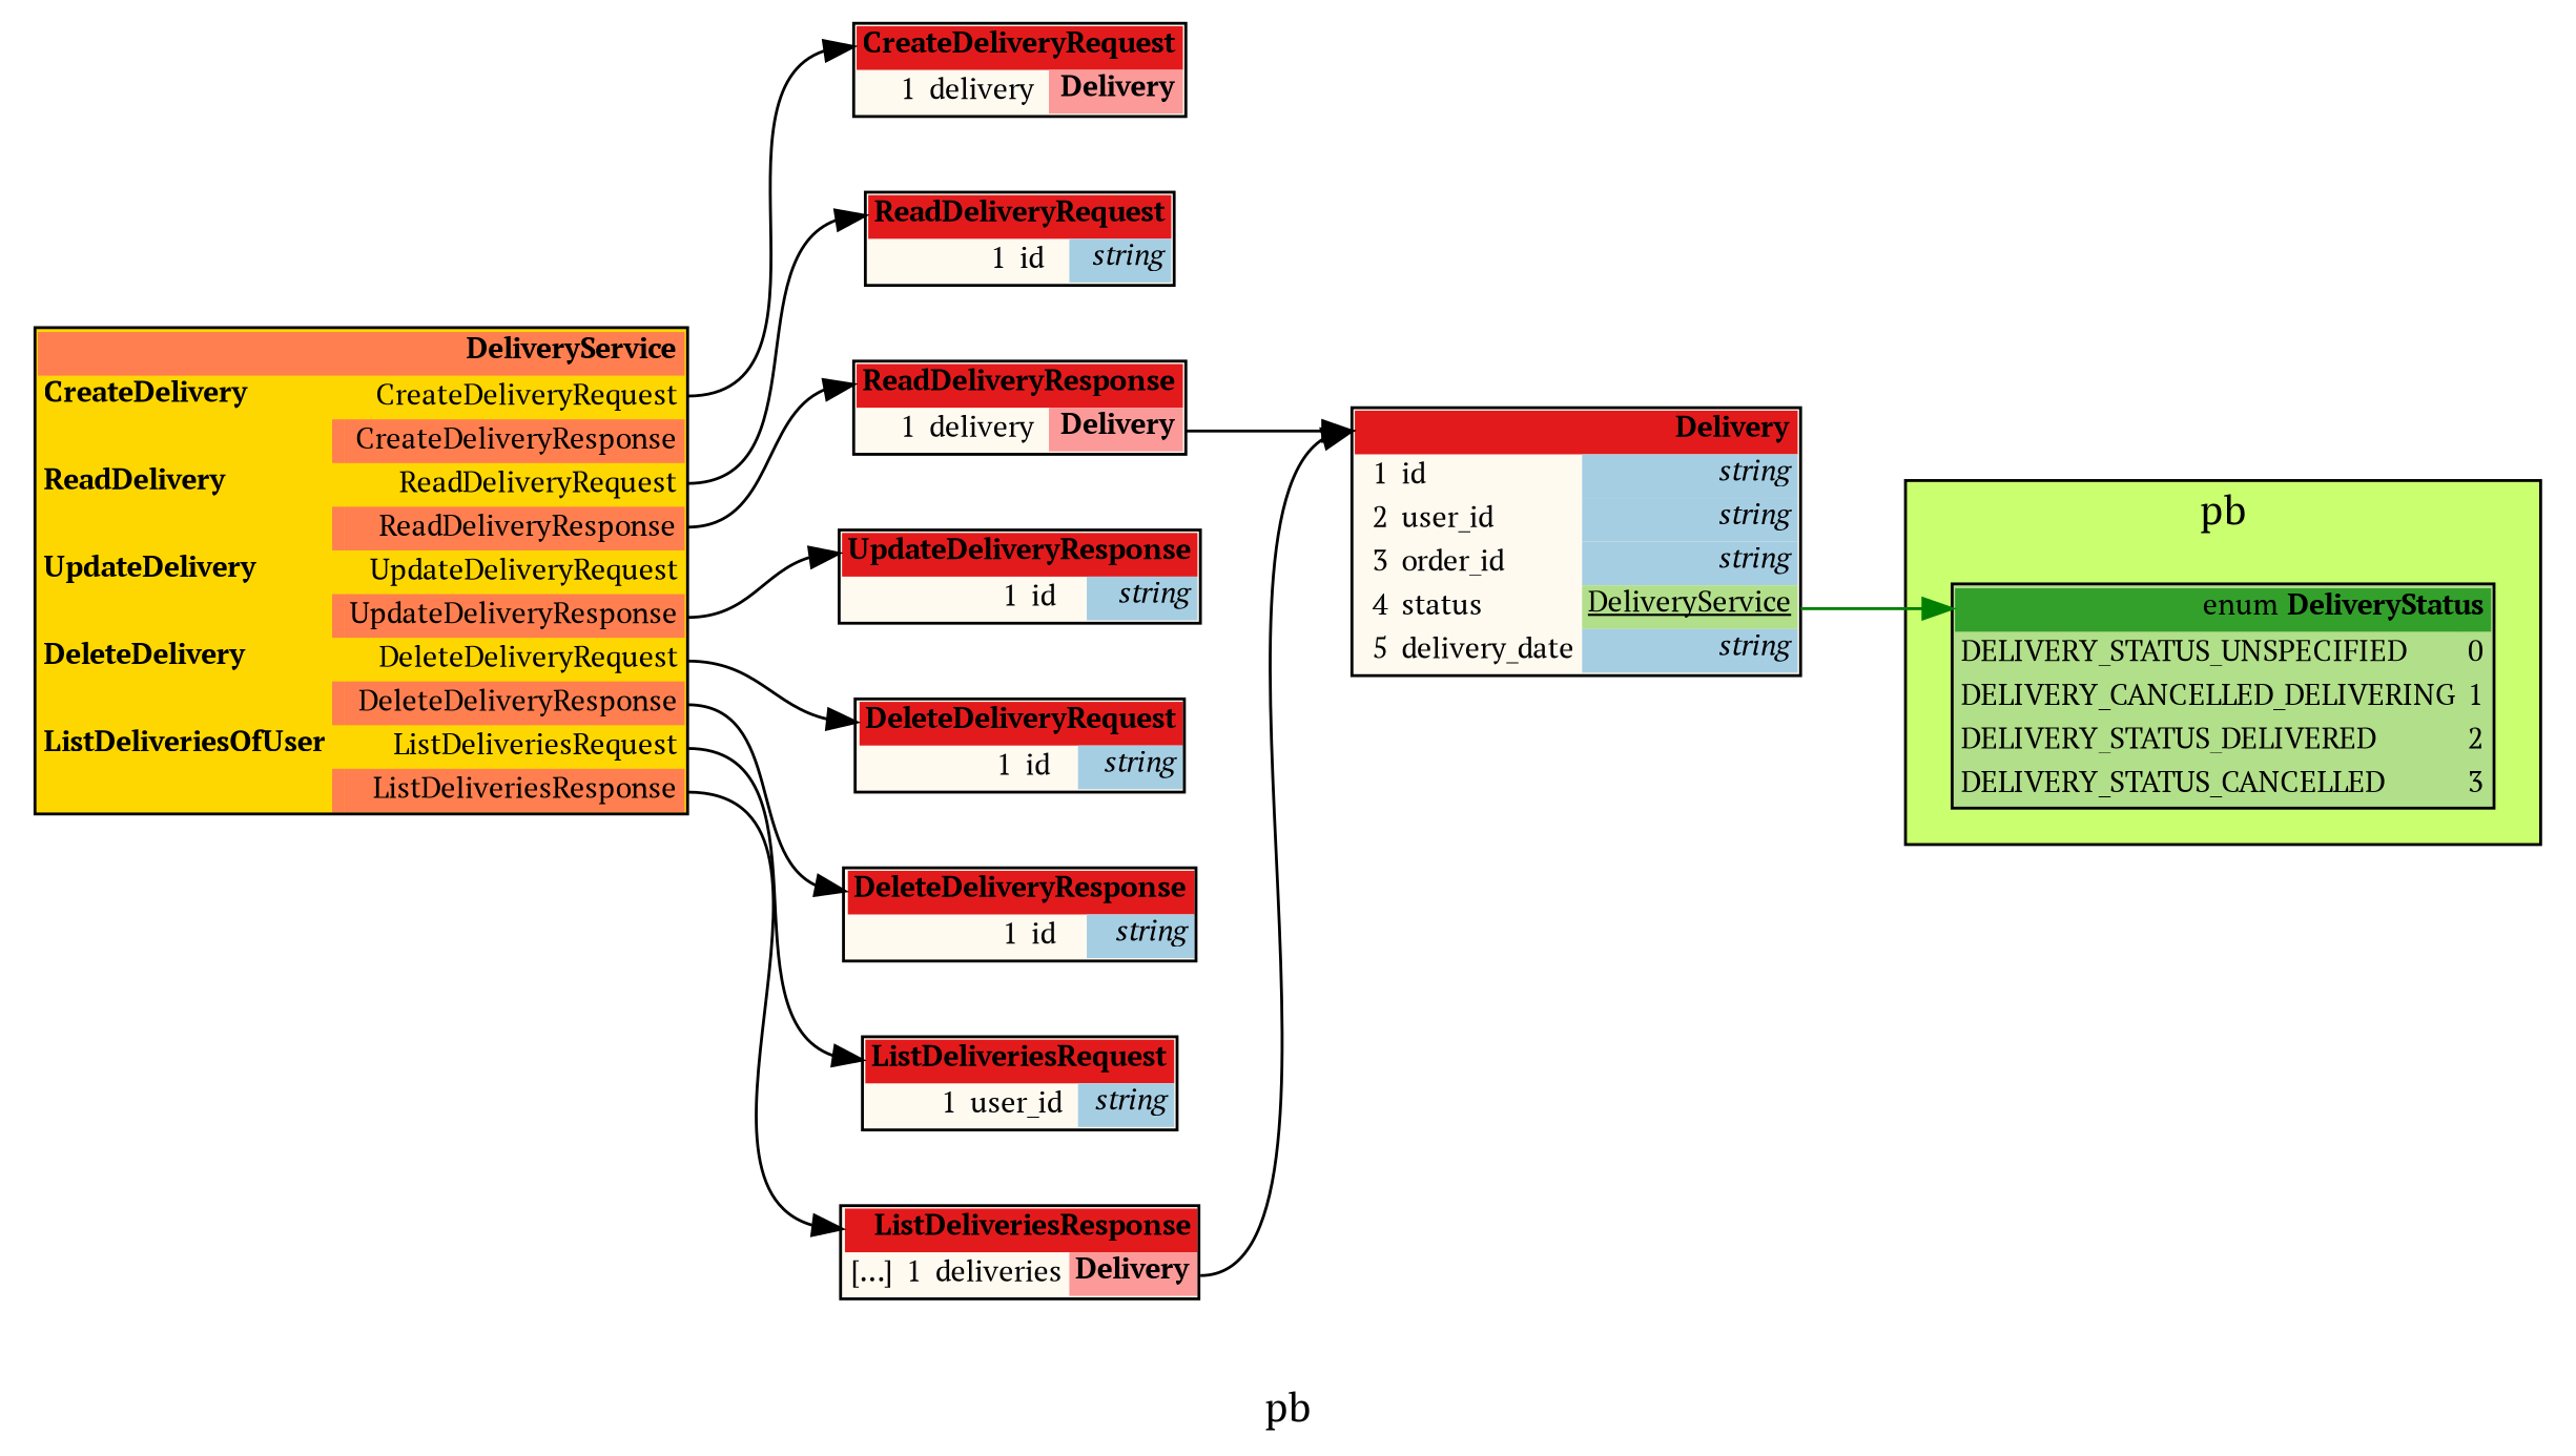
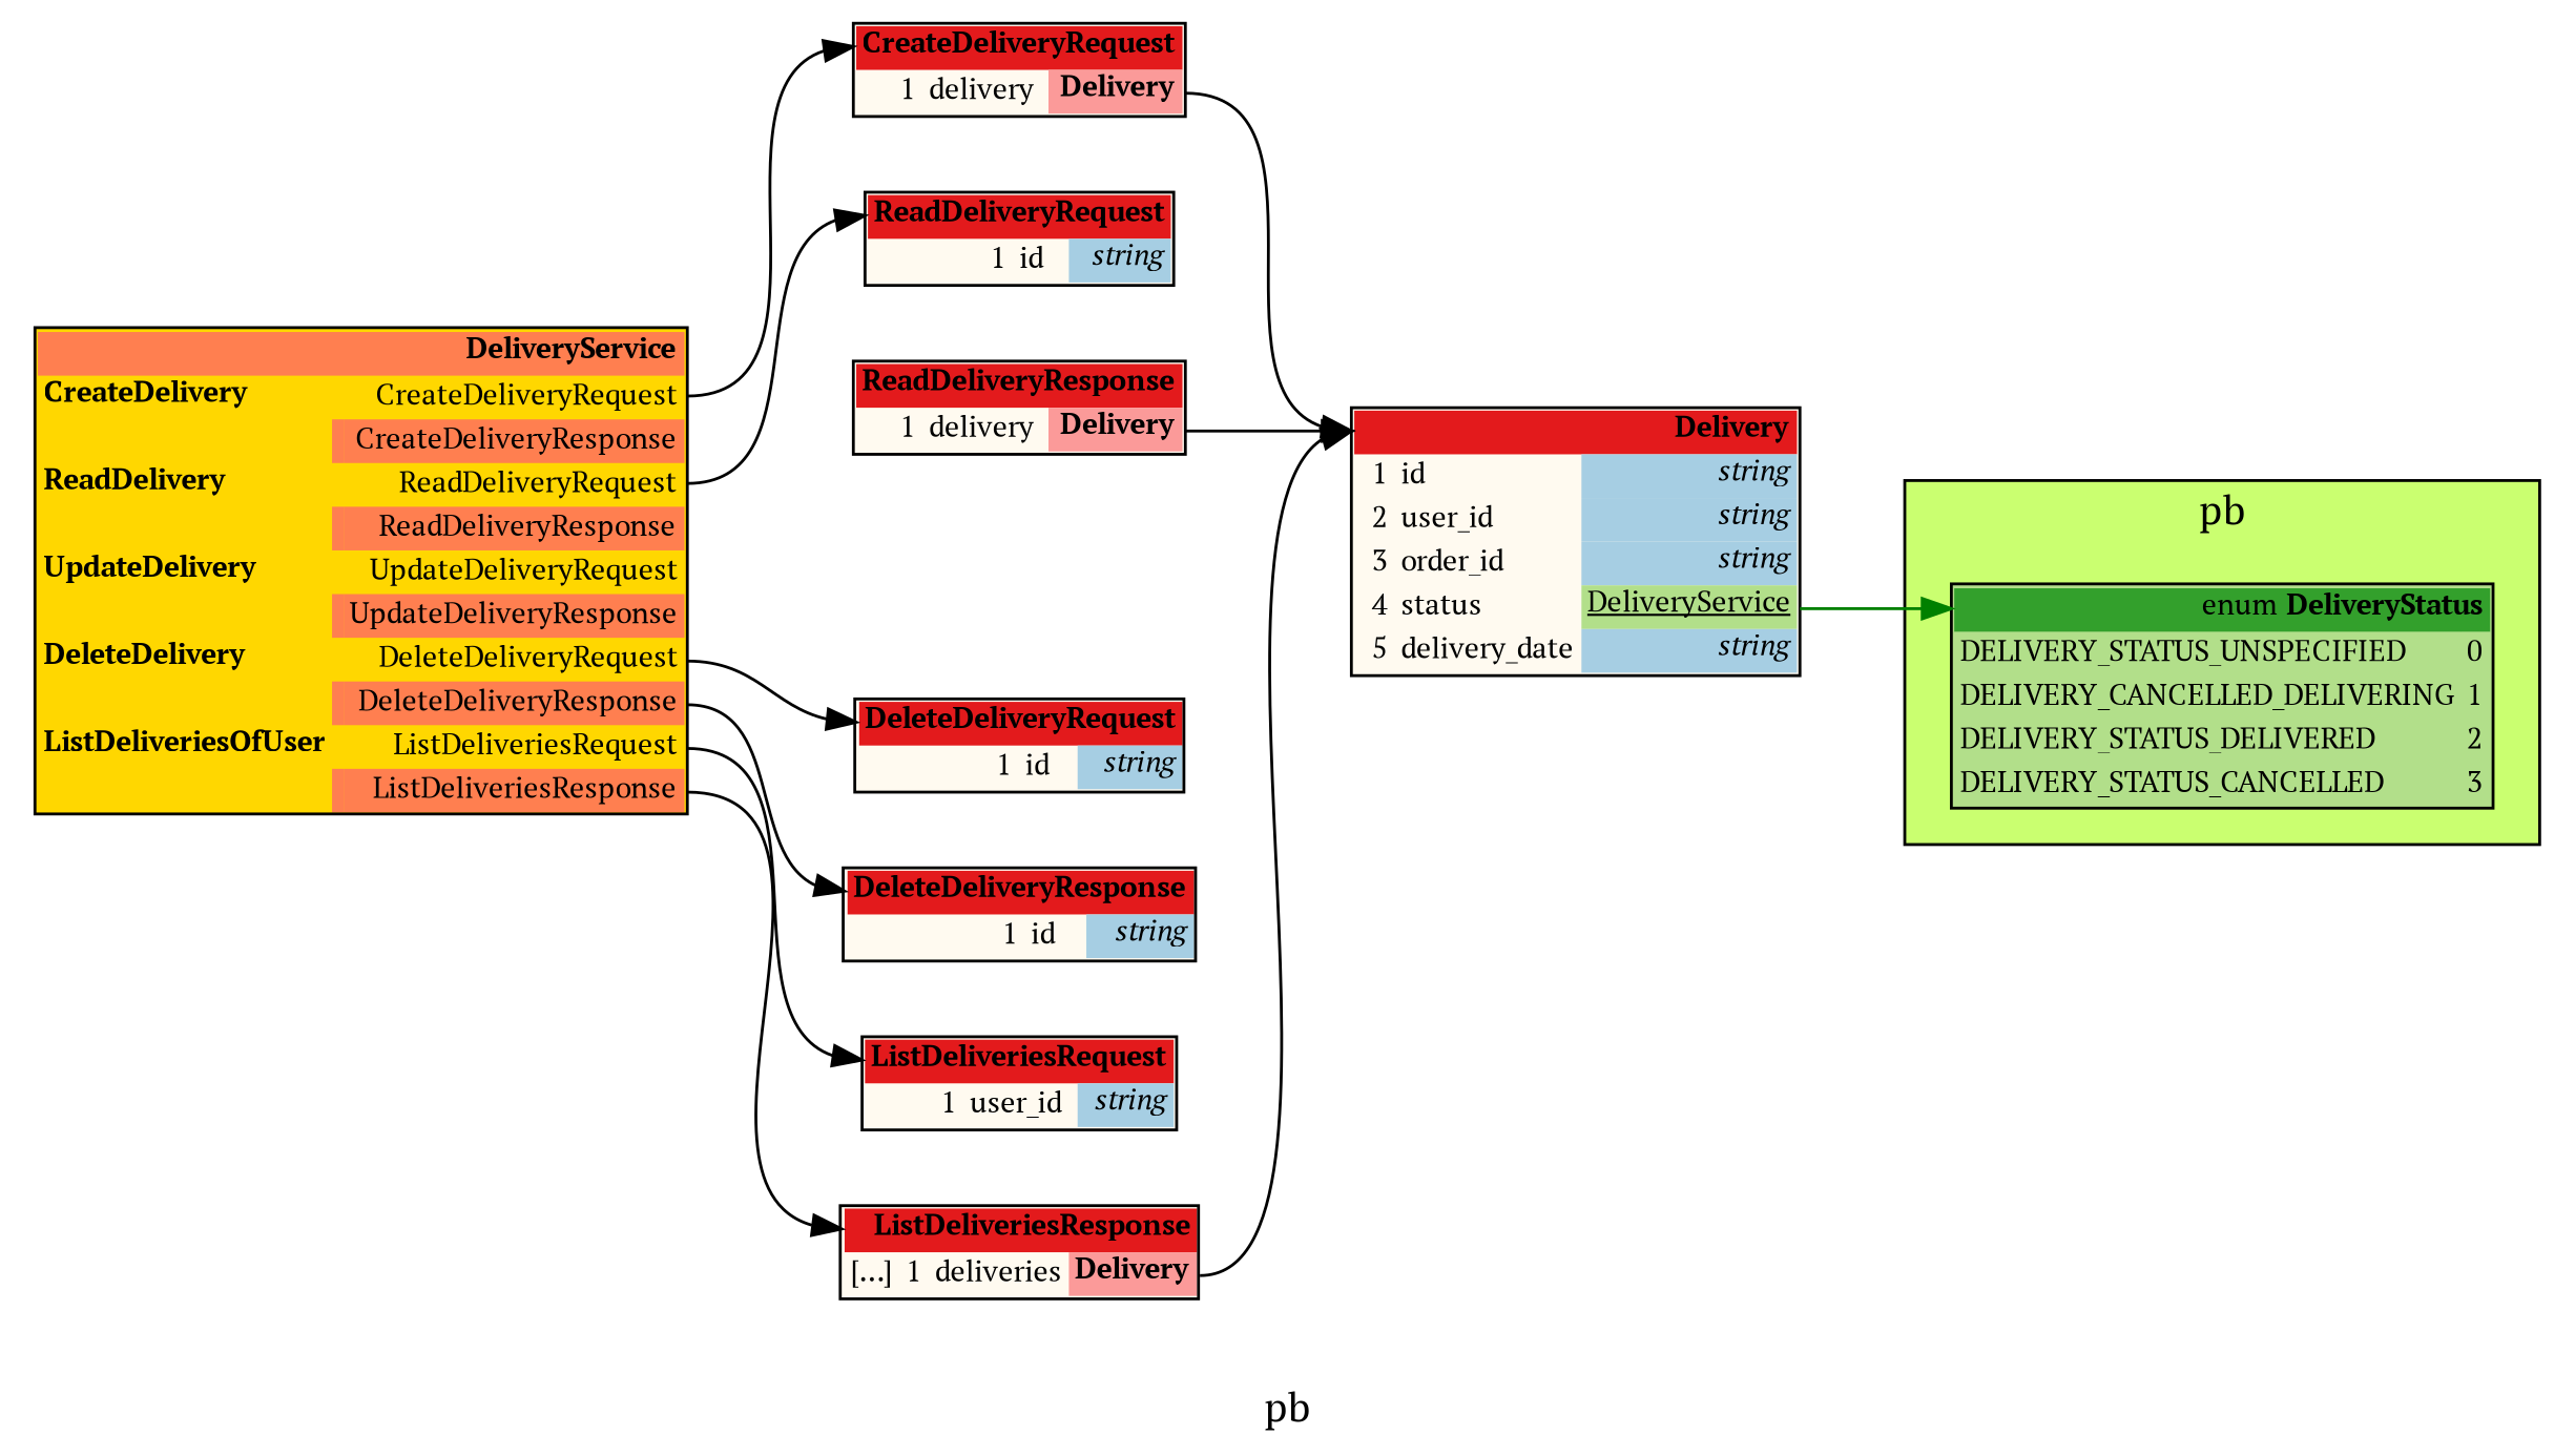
  digraph {
    fontname="PT Serif"
    label=pb
    rankdir=LR
    node [fontname="PT Serif" fontsize=10 shape=plaintext]
    edge [color="#000000" fontname="PT Serif" headport=header tailport="podelivery:e"]
    n1 [label=<<TABLE BORDER="1" CELLBORDER="0" CELLSPACING="0" BGCOLOR="#b2df8a"><TR><TD COLSPAN="2" PORT="header" BGCOLOR="#33a02c" ALIGN="right">enum <b>DeliveryStatus</b></TD></TR><TR><TD BGCOLOR="#b2df8a" ALIGN="left">DELIVERY_STATUS_UNSPECIFIED</TD><TD BGCOLOR="#b2df8a" ALIGN="left">0</TD></TR><TR><TD BGCOLOR="#b2df8a" ALIGN="left">DELIVERY_CANCELLED_DELIVERING</TD><TD BGCOLOR="#b2df8a" ALIGN="left">1</TD></TR><TR><TD BGCOLOR="#b2df8a" ALIGN="left">DELIVERY_STATUS_DELIVERED</TD><TD BGCOLOR="#b2df8a" ALIGN="left">2</TD></TR><TR><TD BGCOLOR="#b2df8a" ALIGN="left">DELIVERY_STATUS_CANCELLED</TD><TD BGCOLOR="#b2df8a" ALIGN="left">3</TD></TR></TABLE>>]
    n2 [label=<<TABLE BORDER="1" CELLBORDER="0" CELLSPACING="0" BGCOLOR="#ffd700"><TR><TD COLSPAN="3" PORT="header" BGCOLOR="#ff7f50" ALIGN="right"><b>DeliveryService</b></TD></TR><TR><TD ALIGN="left"><b>CreateDelivery</b></TD><TD></TD><TD PORT="poCreateDelivery_request" ALIGN="right">CreateDeliveryRequest</TD></TR><TR style="border-bottom: 1px solid red"><TD></TD><TD BGCOLOR="#ff7f50"></TD><TD PORT="poCreateDelivery_response" ALIGN="right" BGCOLOR="#ff7f50">CreateDeliveryResponse</TD></TR><TR><TD ALIGN="left"><b>ReadDelivery</b></TD><TD></TD><TD PORT="poReadDelivery_request" ALIGN="right">ReadDeliveryRequest</TD></TR><TR style="border-bottom: 1px solid red"><TD></TD><TD BGCOLOR="#ff7f50"></TD><TD PORT="poReadDelivery_response" ALIGN="right" BGCOLOR="#ff7f50">ReadDeliveryResponse</TD></TR><TR><TD ALIGN="left"><b>UpdateDelivery</b></TD><TD></TD><TD PORT="poUpdateDelivery_request" ALIGN="right">UpdateDeliveryRequest</TD></TR><TR style="border-bottom: 1px solid red"><TD></TD><TD BGCOLOR="#ff7f50"></TD><TD PORT="poUpdateDelivery_response" ALIGN="right" BGCOLOR="#ff7f50">UpdateDeliveryResponse</TD></TR><TR><TD ALIGN="left"><b>DeleteDelivery</b></TD><TD></TD><TD PORT="poDeleteDelivery_request" ALIGN="right">DeleteDeliveryRequest</TD></TR><TR style="border-bottom: 1px solid red"><TD></TD><TD BGCOLOR="#ff7f50"></TD><TD PORT="poDeleteDelivery_response" ALIGN="right" BGCOLOR="#ff7f50">DeleteDeliveryResponse</TD></TR><TR><TD ALIGN="left"><b>ListDeliveriesOfUser</b></TD><TD></TD><TD PORT="poListDeliveriesOfUser_request" ALIGN="right">ListDeliveriesRequest</TD></TR><TR style="border-bottom: 1px solid red"><TD></TD><TD BGCOLOR="#ff7f50"></TD><TD PORT="poListDeliveriesOfUser_response" ALIGN="right" BGCOLOR="#ff7f50">ListDeliveriesResponse</TD></TR></TABLE>>]
    n3 [label=<<TABLE BORDER="1" CELLBORDER="0" CELLSPACING="0" BGCOLOR="#fffaf0"><TR><TD COLSPAN="4" PORT="header" BGCOLOR="#e31a1c" ALIGN="right"><b>ListDeliveriesRequest</b></TD></TR><TR><TD ALIGN="right"></TD><TD ALIGN="right">1</TD><TD ALIGN="left">user_id</TD><TD BGCOLOR="#a6cee3" PORT="pouser_id" ALIGN="right" TITLE="string"><i>string</i></TD></TR></TABLE>>]
    n4 [label=<<TABLE BORDER="1" CELLBORDER="0" CELLSPACING="0" BGCOLOR="#fffaf0"><TR><TD COLSPAN="4" PORT="header" BGCOLOR="#e31a1c" ALIGN="right"><b>ListDeliveriesResponse</b></TD></TR><TR><TD ALIGN="right">[...]</TD><TD ALIGN="right">1</TD><TD ALIGN="left">deliveries</TD><TD BGCOLOR="#fb9a99" PORT="podeliveries" ALIGN="right"><b>Delivery</b></TD></TR></TABLE>>]
    n5 [label=<<TABLE BORDER="1" CELLBORDER="0" CELLSPACING="0" BGCOLOR="#fffaf0"><TR><TD COLSPAN="4" PORT="header" BGCOLOR="#e31a1c" ALIGN="right"><b>DeleteDeliveryResponse</b></TD></TR><TR><TD ALIGN="right"></TD><TD ALIGN="right">1</TD><TD ALIGN="left">id</TD><TD BGCOLOR="#a6cee3" PORT="poid" ALIGN="right" TITLE="string"><i>string</i></TD></TR></TABLE>>]
    n6 [label=<<TABLE BORDER="1" CELLBORDER="0" CELLSPACING="0" BGCOLOR="#fffaf0"><TR><TD COLSPAN="4" PORT="header" BGCOLOR="#e31a1c" ALIGN="right"><b>CreateDeliveryRequest</b></TD></TR><TR><TD ALIGN="right"></TD><TD ALIGN="right">1</TD><TD ALIGN="left">delivery</TD><TD BGCOLOR="#fb9a99" PORT="podelivery" ALIGN="right"><b>Delivery</b></TD></TR></TABLE>>]
-   n7 [label=<<TABLE BORDER="1" CELLBORDER="0" CELLSPACING="0" BGCOLOR="#fffaf0"><TR><TD COLSPAN="4" PORT="header" BGCOLOR="#e31a1c" ALIGN="right"><b>UpdateDeliveryResponse</b></TD></TR><TR><TD ALIGN="right"></TD><TD ALIGN="right">1</TD><TD ALIGN="left">id</TD><TD BGCOLOR="#a6cee3" PORT="poid" ALIGN="right" TITLE="string"><i>string</i></TD></TR></TABLE>>]
    n8 [label=<<TABLE BORDER="1" CELLBORDER="0" CELLSPACING="0" BGCOLOR="#fffaf0"><TR><TD COLSPAN="4" PORT="header" BGCOLOR="#e31a1c" ALIGN="right"><b>ReadDeliveryResponse</b></TD></TR><TR><TD ALIGN="right"></TD><TD ALIGN="right">1</TD><TD ALIGN="left">delivery</TD><TD BGCOLOR="#fb9a99" PORT="podelivery" ALIGN="right"><b>Delivery</b></TD></TR></TABLE>>]
    n9 [label=<<TABLE BORDER="1" CELLBORDER="0" CELLSPACING="0" BGCOLOR="#fffaf0"><TR><TD COLSPAN="4" PORT="header" BGCOLOR="#e31a1c" ALIGN="right"><b>ReadDeliveryRequest</b></TD></TR><TR><TD ALIGN="right"></TD><TD ALIGN="right">1</TD><TD ALIGN="left">id</TD><TD BGCOLOR="#a6cee3" PORT="poid" ALIGN="right" TITLE="string"><i>string</i></TD></TR></TABLE>>]
    n10 [label=<<TABLE BORDER="1" CELLBORDER="0" CELLSPACING="0" BGCOLOR="#fffaf0"><TR><TD COLSPAN="4" PORT="header" BGCOLOR="#e31a1c" ALIGN="right"><b>DeleteDeliveryRequest</b></TD></TR><TR><TD ALIGN="right"></TD><TD ALIGN="right">1</TD><TD ALIGN="left">id</TD><TD BGCOLOR="#a6cee3" PORT="poid" ALIGN="right" TITLE="string"><i>string</i></TD></TR></TABLE>>]
    n11 [label=<<TABLE BORDER="1" CELLBORDER="0" CELLSPACING="0" BGCOLOR="#fffaf0"><TR><TD COLSPAN="4" PORT="header" BGCOLOR="#e31a1c" ALIGN="right"><b>Delivery</b></TD></TR><TR><TD ALIGN="right"></TD><TD ALIGN="right">1</TD><TD ALIGN="left">id</TD><TD BGCOLOR="#a6cee3" PORT="poid" ALIGN="right" TITLE="string"><i>string</i></TD></TR><TR><TD ALIGN="right"></TD><TD ALIGN="right">2</TD><TD ALIGN="left">user_id</TD><TD BGCOLOR="#a6cee3" PORT="pouser_id" ALIGN="right" TITLE="string"><i>string</i></TD></TR><TR><TD ALIGN="right"></TD><TD ALIGN="right">3</TD><TD ALIGN="left">order_id</TD><TD BGCOLOR="#a6cee3" PORT="poorder_id" ALIGN="right" TITLE="string"><i>string</i></TD></TR><TR><TD ALIGN="right"></TD><TD ALIGN="right">4</TD><TD ALIGN="left">status</TD><TD BGCOLOR="#b2df8a" PORT="postatus" ALIGN="right"><u>DeliveryService</u></TD></TR><TR><TD ALIGN="right"></TD><TD ALIGN="right">5</TD><TD ALIGN="left">delivery_date</TD><TD BGCOLOR="#a6cee3" PORT="podelivery_date" ALIGN="right" TITLE="string"><i>string</i></TD></TR></TABLE>>]
    subgraph cluster_1 {
      fillcolor="#caff70"
      style=filled
      n1
    }
    n2 -> n3 [tailport="poListDeliveriesOfUser_request:e"]
    n2 -> n4 [tailport="poListDeliveriesOfUser_response:e"]
    n2 -> n5 [tailport="poDeleteDelivery_response:e"]
    n2 -> n6 [tailport="poCreateDelivery_request:e"]
-   n2 -> n7 [tailport="poUpdateDelivery_response:e"]
-   n2 -> n8 [tailport="poReadDelivery_response:e"]
    n2 -> n9 [tailport="poReadDelivery_request:e"]
    n2 -> n10 [tailport="poDeleteDelivery_request:e"]
    n4 -> n11 [tailport="podeliveries:e"]
+   n6 -> n11
    n8 -> n11
    n11 -> n1 [color="#008000" tailport="postatus:e"]
  }
